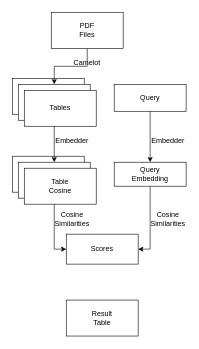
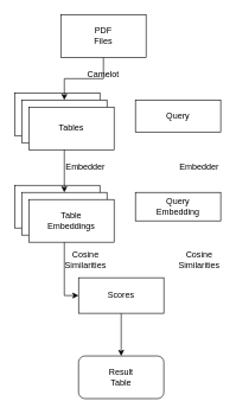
  <mxCell id="0" />
  <mxCell id="1" parent="0" />
  <mxCell id="2" value="Tables" style="rounded=0;whiteSpace=wrap;html=1;" parent="1" vertex="1"><mxGeometry x="20" y="130" width="120" height="60" as="geometry" /></mxCell>
  <mxCell id="3" style="edgeStyle=orthogonalEdgeStyle;rounded=0;orthogonalLoop=1;jettySize=auto;html=1;entryX=0.5;entryY=0;entryDx=0;entryDy=0;" parent="1" source="4" target="5" edge="1"><mxGeometry relative="1" as="geometry" /></mxCell>
  <mxCell id="4" value="PDF&lt;br&gt;Files" style="rounded=0;whiteSpace=wrap;html=1;" parent="1" vertex="1"><mxGeometry x="85" y="20" width="120" height="60" as="geometry" /></mxCell>
  <mxCell id="5" value="Tables" style="rounded=0;whiteSpace=wrap;html=1;" parent="1" vertex="1"><mxGeometry x="30" y="140" width="120" height="60" as="geometry" /></mxCell>
  <mxCell id="6" value="Camelot" style="text;html=1;strokeColor=none;fillColor=none;align=center;verticalAlign=middle;whiteSpace=wrap;rounded=0;" parent="1" vertex="1"><mxGeometry x="115" y="90" width="60" height="30" as="geometry" /></mxCell>
  <mxCell id="7" value="Embedder" style="text;html=1;strokeColor=none;fillColor=none;align=center;verticalAlign=middle;whiteSpace=wrap;rounded=0;" parent="1" vertex="1"><mxGeometry x="90" y="220" width="60" height="30" as="geometry" /></mxCell>
  <mxCell id="8" value="Tables" style="rounded=0;whiteSpace=wrap;html=1;" parent="1" vertex="1"><mxGeometry x="20" y="260" width="120" height="60" as="geometry" /></mxCell>
  <mxCell id="9" style="edgeStyle=orthogonalEdgeStyle;rounded=0;orthogonalLoop=1;jettySize=auto;html=1;entryX=0;entryY=0.5;entryDx=0;entryDy=0;" parent="1" source="10" target="18" edge="1"><mxGeometry relative="1" as="geometry" /></mxCell>
  <mxCell id="10" value="Tables" style="rounded=0;whiteSpace=wrap;html=1;" parent="1" vertex="1"><mxGeometry x="30" y="270" width="120" height="60" as="geometry" /></mxCell>
- <mxCell id="11" value="Table&lt;br&gt;Cosine" style="rounded=0;whiteSpace=wrap;html=1;" parent="1" vertex="1"><mxGeometry x="40" y="280" width="120" height="60" as="geometry" /></mxCell>
- <mxCell id="12" style="edgeStyle=orthogonalEdgeStyle;rounded=0;orthogonalLoop=1;jettySize=auto;html=1;entryX=0.5;entryY=0;entryDx=0;entryDy=0;" parent="1" source="13" target="15" edge="1"><mxGeometry relative="1" as="geometry" /></mxCell>
+ <mxCell id="11" value="Table&lt;br&gt;Embeddings" style="rounded=0;whiteSpace=wrap;html=1;" parent="1" vertex="1"><mxGeometry x="40" y="280" width="120" height="60" as="geometry" /></mxCell>
  <mxCell id="13" value="Query" style="rounded=0;whiteSpace=wrap;html=1;" parent="1" vertex="1"><mxGeometry x="190" y="140" width="120" height="45" as="geometry" /></mxCell>
- <mxCell id="14" value="" style="edgeStyle=orthogonalEdgeStyle;rounded=0;orthogonalLoop=1;jettySize=auto;html=1;entryX=1;entryY=0.5;entryDx=0;entryDy=0;" parent="1" source="15" target="18" edge="1"><mxGeometry relative="1" as="geometry" /></mxCell>
  <mxCell id="15" value="Query&lt;br&gt;Embedding" style="rounded=0;whiteSpace=wrap;html=1;" parent="1" vertex="1"><mxGeometry x="190" y="270" width="120" height="40" as="geometry" /></mxCell>
  <mxCell id="16" value="Embedder" style="text;html=1;strokeColor=none;fillColor=none;align=center;verticalAlign=middle;whiteSpace=wrap;rounded=0;" parent="1" vertex="1"><mxGeometry x="250" y="220" width="60" height="30" as="geometry" /></mxCell>
+ <mxCell id="17" value="" style="edgeStyle=orthogonalEdgeStyle;rounded=0;orthogonalLoop=1;jettySize=auto;html=1;" parent="1" source="18" target="21" edge="1"><mxGeometry relative="1" as="geometry" /></mxCell>
  <mxCell id="18" value="Scores" style="whiteSpace=wrap;html=1;rounded=0;" parent="1" vertex="1"><mxGeometry x="110" y="390" width="120" height="50" as="geometry" /></mxCell>
  <mxCell id="19" value="Cosine&lt;br&gt;&lt;span style=&quot;font-kerning: none;&quot; class=&quot;s1&quot;&gt;Similarities&lt;/span&gt;" style="text;html=1;strokeColor=none;fillColor=none;align=center;verticalAlign=middle;whiteSpace=wrap;rounded=0;" parent="1" vertex="1"><mxGeometry x="250" y="350" width="60" height="30" as="geometry" /></mxCell>
  <mxCell id="20" value="Cosine&lt;br&gt;&lt;span style=&quot;font-kerning: none;&quot; class=&quot;s1&quot;&gt;Similarities&lt;/span&gt;" style="text;html=1;strokeColor=none;fillColor=none;align=center;verticalAlign=middle;whiteSpace=wrap;rounded=0;" parent="1" vertex="1"><mxGeometry x="90" y="350" width="60" height="30" as="geometry" /></mxCell>
- <mxCell id="21" value="Result&lt;br&gt;Table" style="whiteSpace=wrap;html=1;rounded=0;" parent="1" vertex="1"><mxGeometry x="110" y="500" width="120" height="60" as="geometry" /></mxCell>
+ <mxCell id="21" value="Result&lt;br&gt;Table" style="whiteSpace=wrap;html=1;rounded=1;" parent="1" vertex="1"><mxGeometry x="110" y="500" width="120" height="60" as="geometry" /></mxCell>
  <mxCell id="22" style="edgeStyle=orthogonalEdgeStyle;rounded=0;orthogonalLoop=1;jettySize=auto;html=1;entryX=0.5;entryY=0;entryDx=0;entryDy=0;" parent="1" source="5" target="10" edge="1"><mxGeometry relative="1" as="geometry"><mxPoint x="90" y="270" as="targetPoint" /></mxGeometry></mxCell>
  <mxCell id="23" value="Tables" style="rounded=0;whiteSpace=wrap;html=1;" parent="1" vertex="1"><mxGeometry x="40" y="150" width="120" height="60" as="geometry" /></mxCell>
